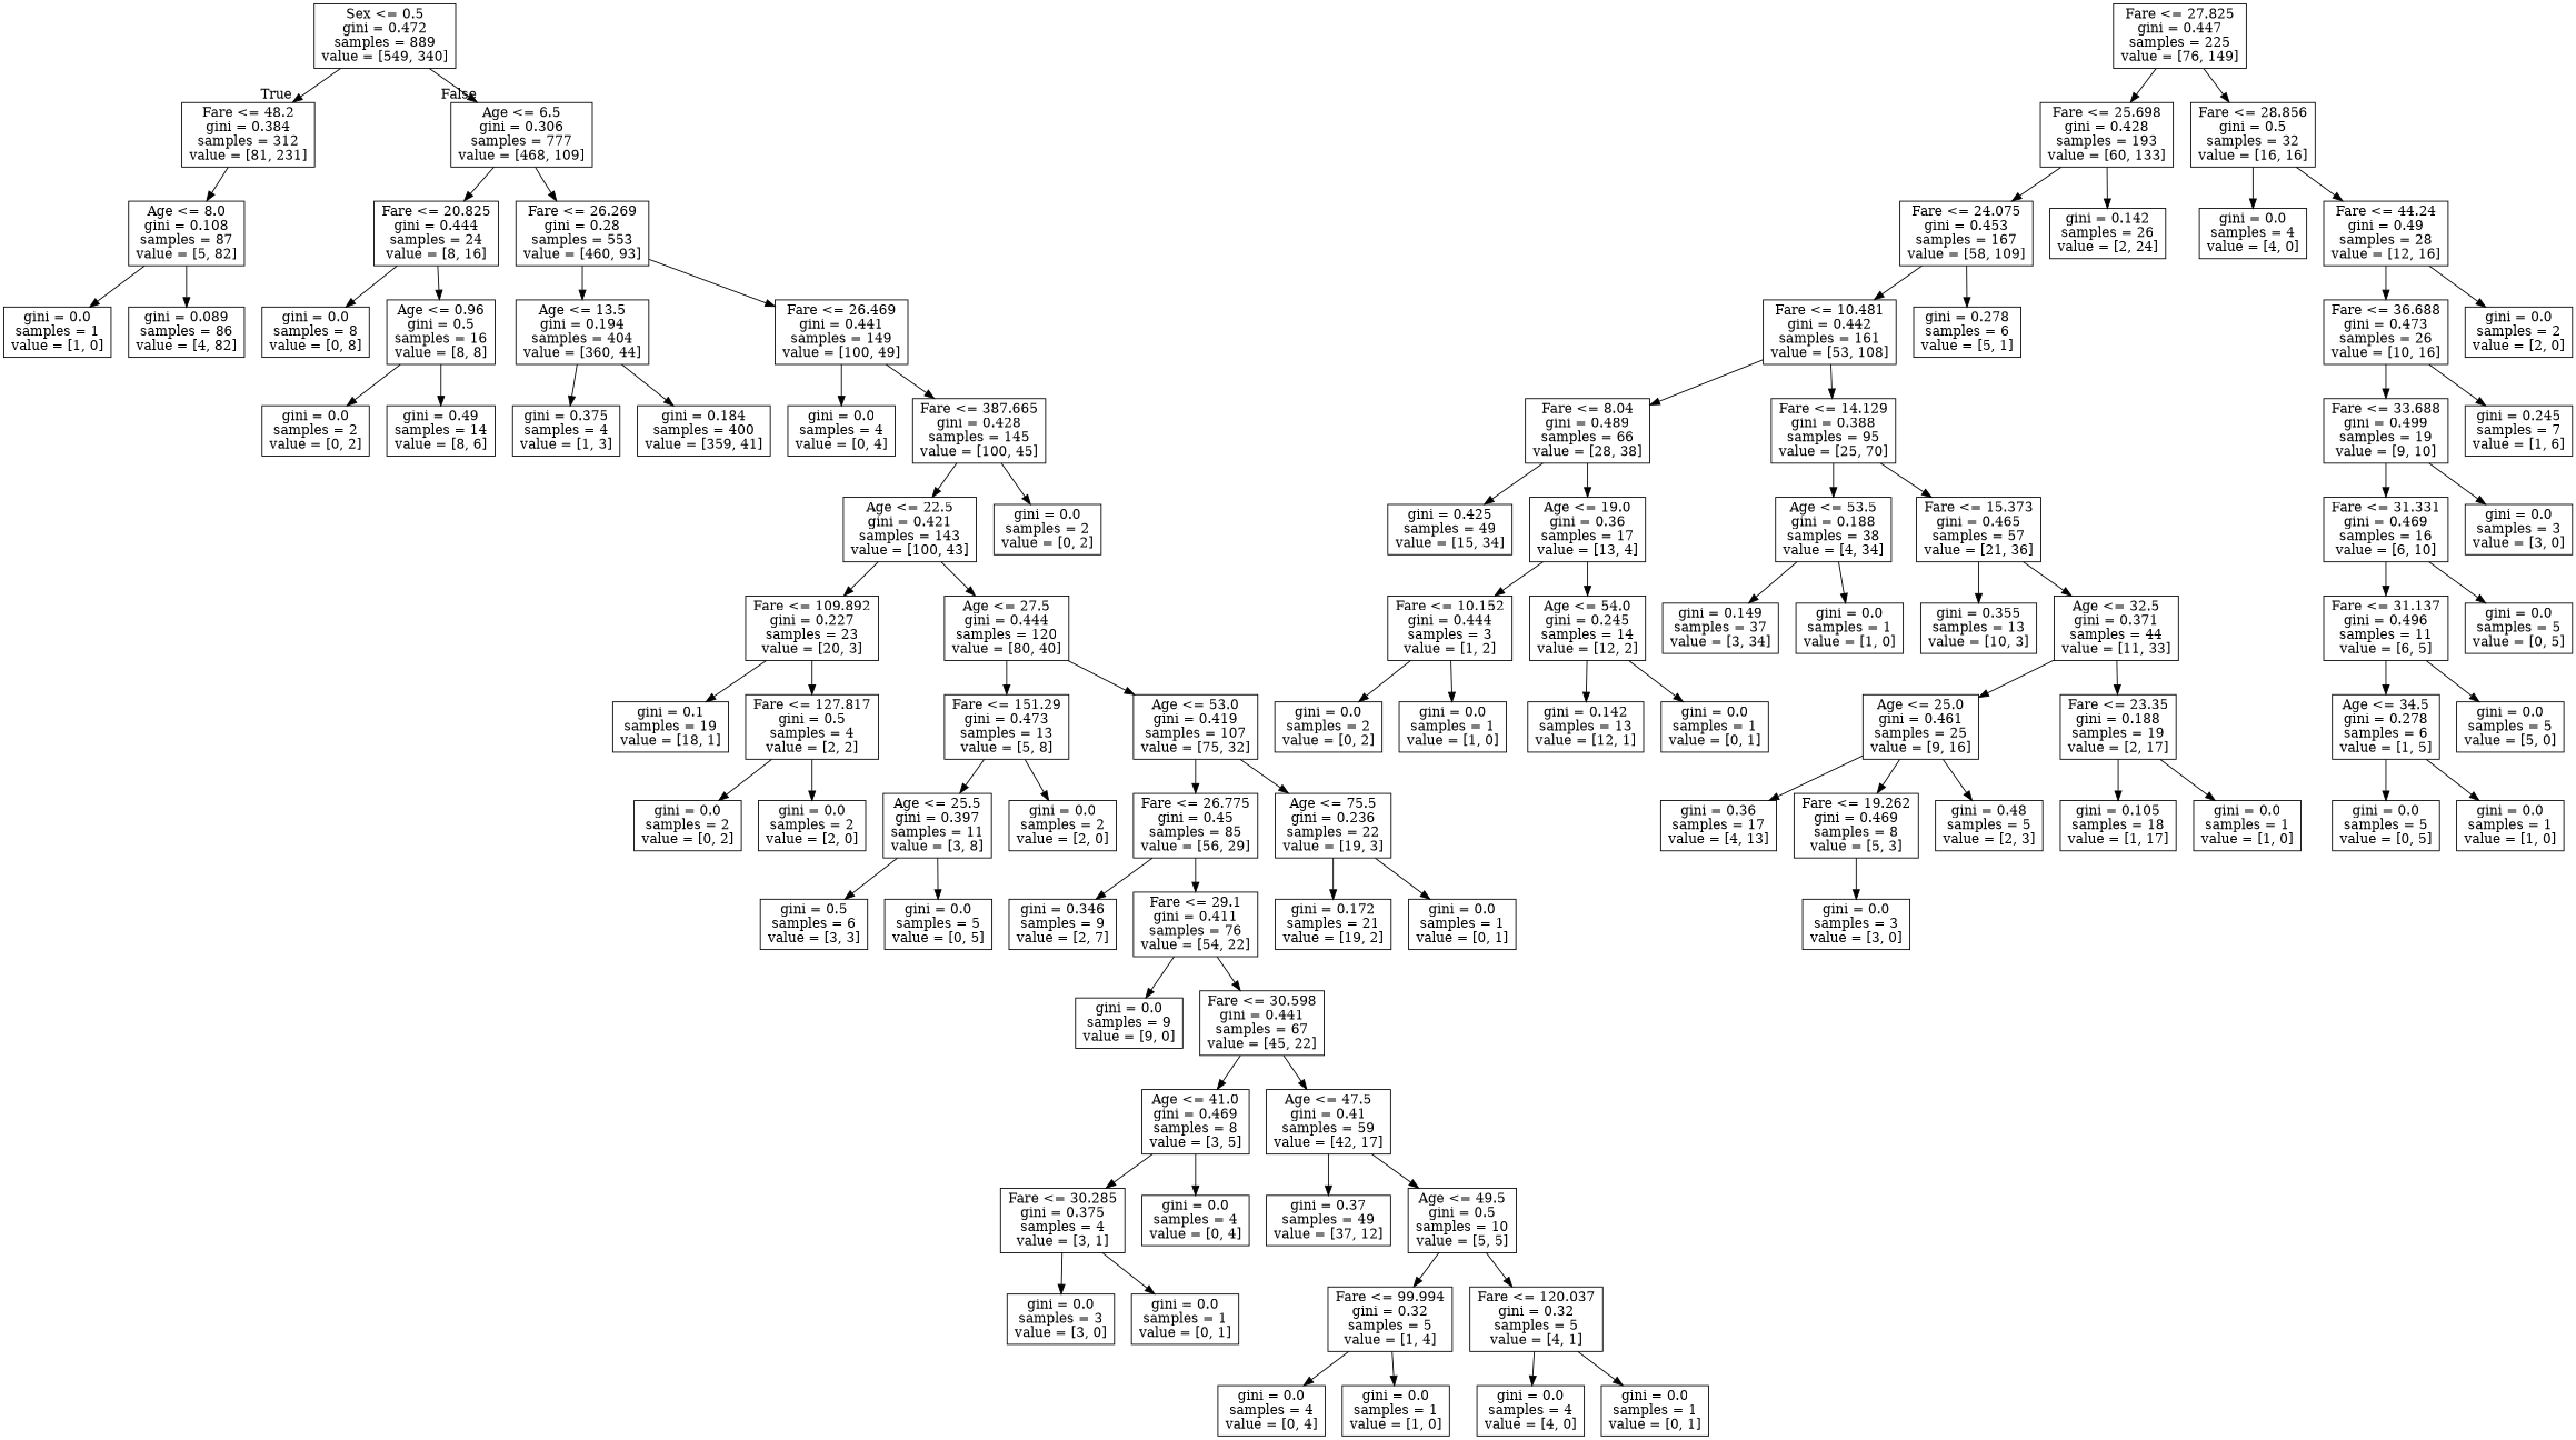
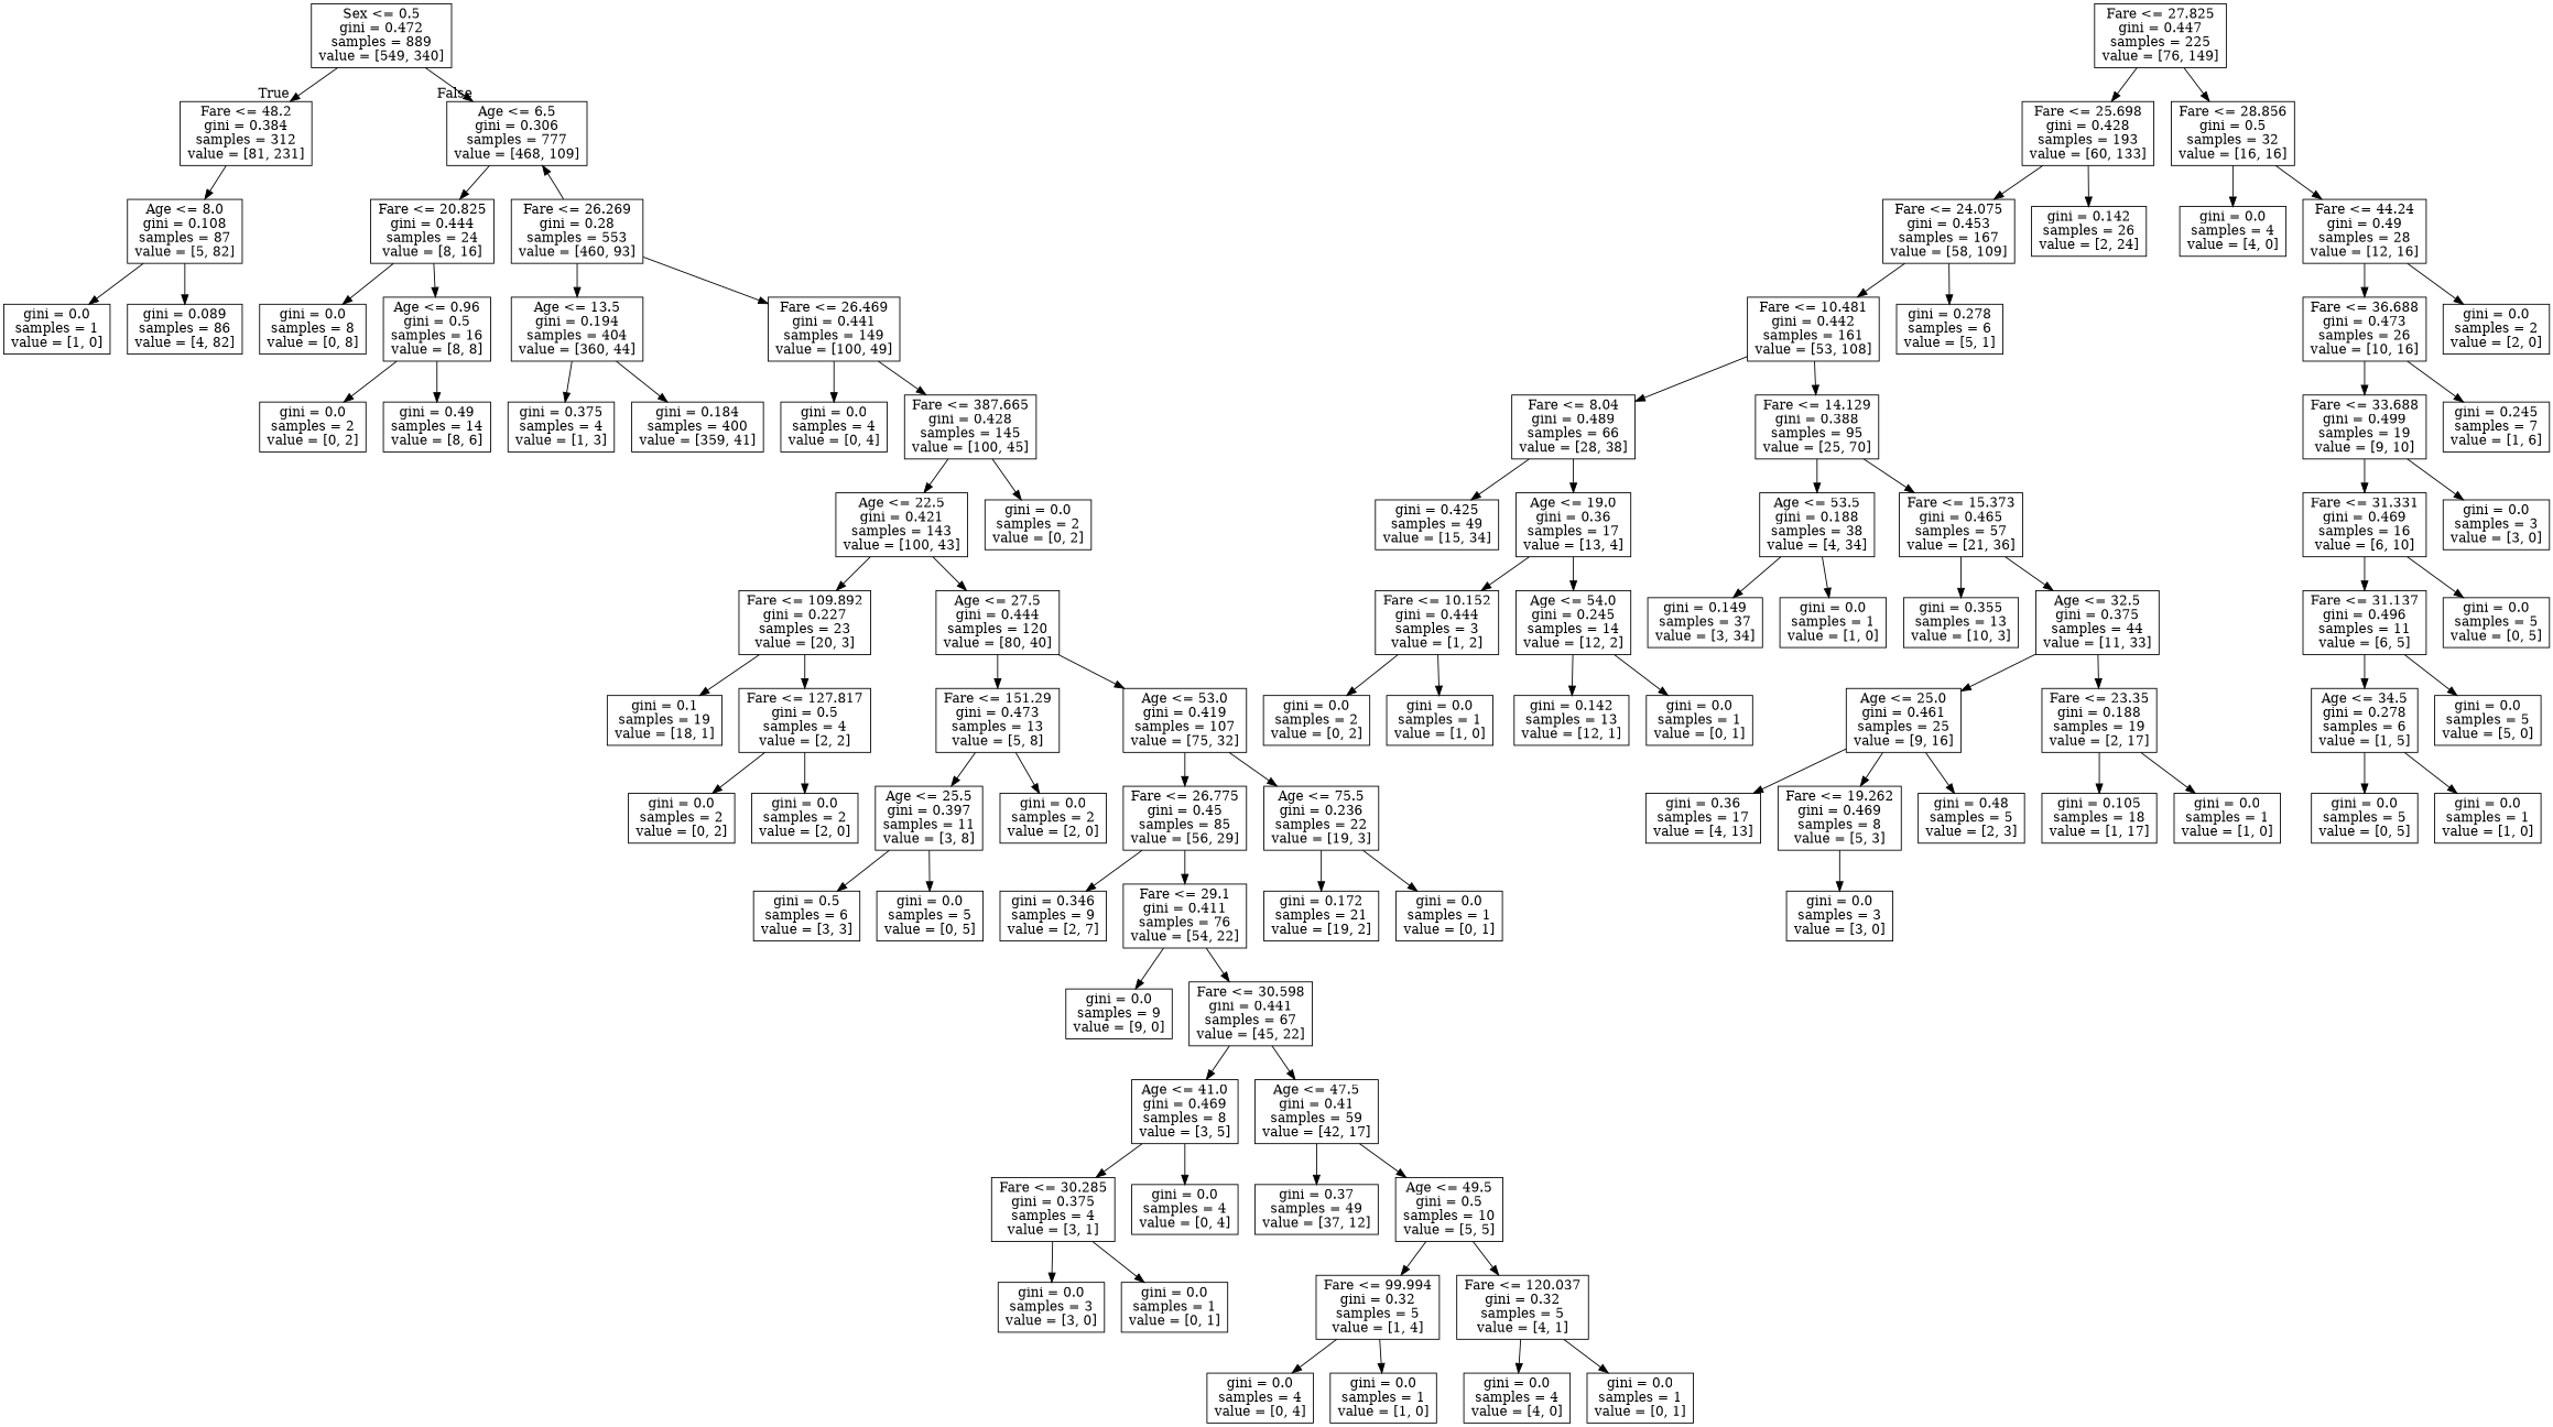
  digraph {
    node [shape=box]
    n1 [label="Sex <= 0.5\ngini = 0.472\nsamples = 889\nvalue = [549, 340]"]
    n2 [label="Fare <= 48.2\ngini = 0.384\nsamples = 312\nvalue = [81, 231]"]
    n3 [label="Age <= 6.5\ngini = 0.306\nsamples = 777\nvalue = [468, 109]"]
    n4 [label="Age <= 8.0\ngini = 0.108\nsamples = 87\nvalue = [5, 82]"]
    n5 [label="Fare <= 20.825\ngini = 0.444\nsamples = 24\nvalue = [8, 16]"]
    n6 [label="Fare <= 26.269\ngini = 0.28\nsamples = 553\nvalue = [460, 93]"]
    n7 [label="Fare <= 27.825\ngini = 0.447\nsamples = 225\nvalue = [76, 149]"]
    n8 [label="Fare <= 25.698\ngini = 0.428\nsamples = 193\nvalue = [60, 133]"]
    n9 [label="Fare <= 28.856\ngini = 0.5\nsamples = 32\nvalue = [16, 16]"]
    n10 [label="gini = 0.0\nsamples = 1\nvalue = [1, 0]"]
    n11 [label="gini = 0.089\nsamples = 86\nvalue = [4, 82]"]
    n12 [label="Fare <= 24.075\ngini = 0.453\nsamples = 167\nvalue = [58, 109]"]
    n13 [label="gini = 0.142\nsamples = 26\nvalue = [2, 24]"]
    n14 [label="gini = 0.0\nsamples = 4\nvalue = [4, 0]"]
    n15 [label="Fare <= 44.24\ngini = 0.49\nsamples = 28\nvalue = [12, 16]"]
    n16 [label="Fare <= 10.481\ngini = 0.442\nsamples = 161\nvalue = [53, 108]"]
    n17 [label="gini = 0.278\nsamples = 6\nvalue = [5, 1]"]
    n18 [label="Fare <= 8.04\ngini = 0.489\nsamples = 66\nvalue = [28, 38]"]
    n19 [label="Fare <= 14.129\ngini = 0.388\nsamples = 95\nvalue = [25, 70]"]
    n20 [label="gini = 0.425\nsamples = 49\nvalue = [15, 34]"]
    n21 [label="Age <= 19.0\ngini = 0.36\nsamples = 17\nvalue = [13, 4]"]
    n22 [label="Age <= 53.5\ngini = 0.188\nsamples = 38\nvalue = [4, 34]"]
    n23 [label="Fare <= 15.373\ngini = 0.465\nsamples = 57\nvalue = [21, 36]"]
    n24 [label="Fare <= 10.152\ngini = 0.444\nsamples = 3\nvalue = [1, 2]"]
    n25 [label="Age <= 54.0\ngini = 0.245\nsamples = 14\nvalue = [12, 2]"]
    n26 [label="gini = 0.0\nsamples = 2\nvalue = [0, 2]"]
    n27 [label="gini = 0.0\nsamples = 1\nvalue = [1, 0]"]
    n28 [label="gini = 0.142\nsamples = 13\nvalue = [12, 1]"]
    n29 [label="gini = 0.0\nsamples = 1\nvalue = [0, 1]"]
    n30 [label="gini = 0.149\nsamples = 37\nvalue = [3, 34]"]
    n31 [label="gini = 0.0\nsamples = 1\nvalue = [1, 0]"]
    n32 [label="gini = 0.355\nsamples = 13\nvalue = [10, 3]"]
-   n33 [label="Age <= 32.5\ngini = 0.371\nsamples = 44\nvalue = [11, 33]"]
+   n33 [label="Age <= 32.5\ngini = 0.375\nsamples = 44\nvalue = [11, 33]"]
    n34 [label="Age <= 25.0\ngini = 0.461\nsamples = 25\nvalue = [9, 16]"]
    n35 [label="Fare <= 23.35\ngini = 0.188\nsamples = 19\nvalue = [2, 17]"]
    n36 [label="gini = 0.36\nsamples = 17\nvalue = [4, 13]"]
    n37 [label="Fare <= 19.262\ngini = 0.469\nsamples = 8\nvalue = [5, 3]"]
    n38 [label="gini = 0.48\nsamples = 5\nvalue = [2, 3]"]
    n39 [label="gini = 0.105\nsamples = 18\nvalue = [1, 17]"]
    n40 [label="gini = 0.0\nsamples = 1\nvalue = [1, 0]"]
    n41 [label="gini = 0.0\nsamples = 3\nvalue = [3, 0]"]
    n42 [label="Fare <= 36.688\ngini = 0.473\nsamples = 26\nvalue = [10, 16]"]
    n43 [label="gini = 0.0\nsamples = 2\nvalue = [2, 0]"]
    n44 [label="Fare <= 33.688\ngini = 0.499\nsamples = 19\nvalue = [9, 10]"]
    n45 [label="gini = 0.245\nsamples = 7\nvalue = [1, 6]"]
    n46 [label="Fare <= 31.331\ngini = 0.469\nsamples = 16\nvalue = [6, 10]"]
    n47 [label="gini = 0.0\nsamples = 3\nvalue = [3, 0]"]
    n48 [label="Fare <= 31.137\ngini = 0.496\nsamples = 11\nvalue = [6, 5]"]
    n49 [label="gini = 0.0\nsamples = 5\nvalue = [0, 5]"]
    n50 [label="Age <= 34.5\ngini = 0.278\nsamples = 6\nvalue = [1, 5]"]
    n51 [label="gini = 0.0\nsamples = 5\nvalue = [5, 0]"]
    n52 [label="gini = 0.0\nsamples = 5\nvalue = [0, 5]"]
    n53 [label="gini = 0.0\nsamples = 1\nvalue = [1, 0]"]
    n54 [label="gini = 0.0\nsamples = 8\nvalue = [0, 8]"]
    n55 [label="Age <= 0.96\ngini = 0.5\nsamples = 16\nvalue = [8, 8]"]
    n56 [label="Age <= 13.5\ngini = 0.194\nsamples = 404\nvalue = [360, 44]"]
    n57 [label="Fare <= 26.469\ngini = 0.441\nsamples = 149\nvalue = [100, 49]"]
    n58 [label="gini = 0.0\nsamples = 2\nvalue = [0, 2]"]
    n59 [label="gini = 0.49\nsamples = 14\nvalue = [8, 6]"]
    n60 [label="gini = 0.375\nsamples = 4\nvalue = [1, 3]"]
    n61 [label="gini = 0.184\nsamples = 400\nvalue = [359, 41]"]
    n62 [label="gini = 0.0\nsamples = 4\nvalue = [0, 4]"]
    n63 [label="Fare <= 387.665\ngini = 0.428\nsamples = 145\nvalue = [100, 45]"]
    n64 [label="Age <= 22.5\ngini = 0.421\nsamples = 143\nvalue = [100, 43]"]
    n65 [label="gini = 0.0\nsamples = 2\nvalue = [0, 2]"]
    n66 [label="Fare <= 109.892\ngini = 0.227\nsamples = 23\nvalue = [20, 3]"]
    n67 [label="Age <= 27.5\ngini = 0.444\nsamples = 120\nvalue = [80, 40]"]
    n68 [label="gini = 0.1\nsamples = 19\nvalue = [18, 1]"]
    n69 [label="Fare <= 127.817\ngini = 0.5\nsamples = 4\nvalue = [2, 2]"]
    n70 [label="Fare <= 151.29\ngini = 0.473\nsamples = 13\nvalue = [5, 8]"]
    n71 [label="Age <= 53.0\ngini = 0.419\nsamples = 107\nvalue = [75, 32]"]
    n72 [label="gini = 0.0\nsamples = 2\nvalue = [0, 2]"]
    n73 [label="gini = 0.0\nsamples = 2\nvalue = [2, 0]"]
    n74 [label="Age <= 25.5\ngini = 0.397\nsamples = 11\nvalue = [3, 8]"]
    n75 [label="gini = 0.0\nsamples = 2\nvalue = [2, 0]"]
    n76 [label="Fare <= 26.775\ngini = 0.45\nsamples = 85\nvalue = [56, 29]"]
    n77 [label="Age <= 75.5\ngini = 0.236\nsamples = 22\nvalue = [19, 3]"]
    n78 [label="gini = 0.5\nsamples = 6\nvalue = [3, 3]"]
    n79 [label="gini = 0.0\nsamples = 5\nvalue = [0, 5]"]
    n80 [label="gini = 0.346\nsamples = 9\nvalue = [2, 7]"]
    n81 [label="Fare <= 29.1\ngini = 0.411\nsamples = 76\nvalue = [54, 22]"]
    n82 [label="gini = 0.172\nsamples = 21\nvalue = [19, 2]"]
    n83 [label="gini = 0.0\nsamples = 1\nvalue = [0, 1]"]
    n84 [label="gini = 0.0\nsamples = 9\nvalue = [9, 0]"]
    n85 [label="Fare <= 30.598\ngini = 0.441\nsamples = 67\nvalue = [45, 22]"]
    n86 [label="Age <= 41.0\ngini = 0.469\nsamples = 8\nvalue = [3, 5]"]
    n87 [label="Age <= 47.5\ngini = 0.41\nsamples = 59\nvalue = [42, 17]"]
    n88 [label="Fare <= 30.285\ngini = 0.375\nsamples = 4\nvalue = [3, 1]"]
    n89 [label="gini = 0.0\nsamples = 4\nvalue = [0, 4]"]
    n90 [label="gini = 0.37\nsamples = 49\nvalue = [37, 12]"]
    n91 [label="Age <= 49.5\ngini = 0.5\nsamples = 10\nvalue = [5, 5]"]
    n92 [label="gini = 0.0\nsamples = 3\nvalue = [3, 0]"]
    n93 [label="gini = 0.0\nsamples = 1\nvalue = [0, 1]"]
    n94 [label="Fare <= 99.994\ngini = 0.32\nsamples = 5\nvalue = [1, 4]"]
    n95 [label="Fare <= 120.037\ngini = 0.32\nsamples = 5\nvalue = [4, 1]"]
    n96 [label="gini = 0.0\nsamples = 4\nvalue = [0, 4]"]
    n97 [label="gini = 0.0\nsamples = 1\nvalue = [1, 0]"]
    n98 [label="gini = 0.0\nsamples = 4\nvalue = [4, 0]"]
    n99 [label="gini = 0.0\nsamples = 1\nvalue = [0, 1]"]
    n1 -> n2 [headlabel=True labelangle=45 labeldistance=2.5]
    n1 -> n3 [headlabel=False labelangle=-45 labeldistance=2.5]
    n2 -> n4
    n3 -> n5
-   n3 -> n6
+   n6 -> n3
    n4 -> n10
    n4 -> n11
    n5 -> n54
    n5 -> n55
    n6 -> n56
    n6 -> n57
    n7 -> n8
    n7 -> n9
    n8 -> n12
    n8 -> n13
    n9 -> n14
    n9 -> n15
    n12 -> n16
    n12 -> n17
    n15 -> n42
    n15 -> n43
    n16 -> n18
    n16 -> n19
    n18 -> n20
    n18 -> n21
    n19 -> n22
    n19 -> n23
    n21 -> n24
    n21 -> n25
    n22 -> n30
    n22 -> n31
    n23 -> n32
    n23 -> n33
    n24 -> n26
    n24 -> n27
    n25 -> n28
    n25 -> n29
    n33 -> n34
    n33 -> n35
    n34 -> n36
    n34 -> n37
    n34 -> n38
    n35 -> n39
    n35 -> n40
    n37 -> n41
    n42 -> n44
    n42 -> n45
    n44 -> n46
    n44 -> n47
    n46 -> n48
    n46 -> n49
    n48 -> n50
    n48 -> n51
    n50 -> n52
    n50 -> n53
    n55 -> n58
    n55 -> n59
    n56 -> n60
    n56 -> n61
    n57 -> n62
    n57 -> n63
    n63 -> n64
    n63 -> n65
    n64 -> n66
    n64 -> n67
    n66 -> n68
    n66 -> n69
    n67 -> n70
    n67 -> n71
    n69 -> n72
    n69 -> n73
    n70 -> n74
    n70 -> n75
    n71 -> n76
    n71 -> n77
    n74 -> n78
    n74 -> n79
    n76 -> n80
    n76 -> n81
    n77 -> n82
    n77 -> n83
    n81 -> n84
    n81 -> n85
    n85 -> n86
    n85 -> n87
    n86 -> n88
    n86 -> n89
    n87 -> n90
    n87 -> n91
    n88 -> n92
    n88 -> n93
    n91 -> n94
    n91 -> n95
    n94 -> n96
    n94 -> n97
    n95 -> n98
    n95 -> n99
  }
